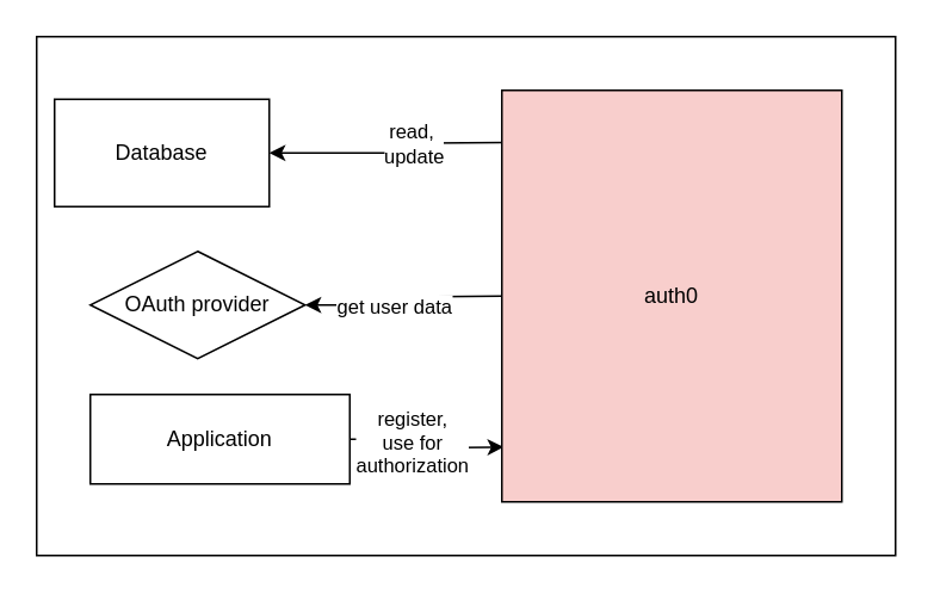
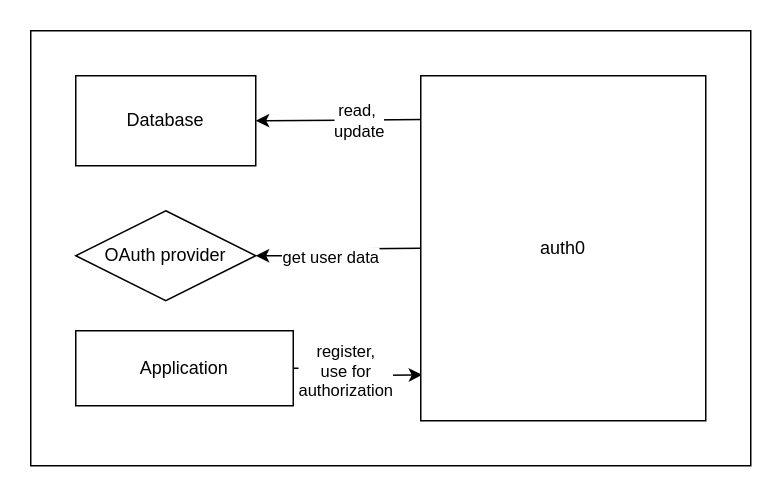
  <mxCell id="0" />
  <mxCell id="1" parent="0" />
  <mxCell id="2" value="" style="rounded=0;whiteSpace=wrap;html=1;" parent="1" vertex="1"><mxGeometry x="20" y="20" width="480" height="290" as="geometry" /></mxCell>
  <mxCell id="3" style="edgeStyle=orthogonalEdgeStyle;rounded=0;orthogonalLoop=1;jettySize=auto;html=1;exitX=0.007;exitY=0.127;exitDx=0;exitDy=0;entryX=1;entryY=0.5;entryDx=0;entryDy=0;exitPerimeter=0;" edge="1" parent="1" target="7"><mxGeometry relative="1" as="geometry"><mxPoint x="281.33" y="79.21" as="sourcePoint" /><mxPoint x="210" y="165" as="targetPoint" /></mxGeometry></mxCell>
  <mxCell id="4" value="read,&amp;nbsp;&lt;div&gt;update&lt;/div&gt;" style="edgeLabel;html=1;align=center;verticalAlign=middle;resizable=0;points=[];" vertex="1" connectable="0" parent="3"><mxGeometry x="-0.366" y="2" relative="1" as="geometry"><mxPoint x="-8" y="-2" as="offset" /></mxGeometry></mxCell>
  <mxCell id="5" style="edgeStyle=orthogonalEdgeStyle;rounded=0;orthogonalLoop=1;jettySize=auto;html=1;exitX=0;exitY=0.5;exitDx=0;exitDy=0;entryX=1;entryY=0.5;entryDx=0;entryDy=0;" edge="1" parent="1" target="8"><mxGeometry relative="1" as="geometry"><mxPoint x="280" y="165" as="sourcePoint" /></mxGeometry></mxCell>
  <mxCell id="6" value="get user data" style="edgeLabel;html=1;align=center;verticalAlign=middle;resizable=0;points=[];" vertex="1" connectable="0" parent="5"><mxGeometry x="0.293" y="2" relative="1" as="geometry"><mxPoint x="9" y="-2" as="offset" /></mxGeometry></mxCell>
- <mxCell id="7" value="Database" style="rounded=0;whiteSpace=wrap;html=1;" vertex="1" parent="1"><mxGeometry x="30" y="55" width="120" height="60" as="geometry" /></mxCell>
+ <mxCell id="7" value="Database" style="rounded=0;whiteSpace=wrap;html=1;" vertex="1" parent="1"><mxGeometry x="50" y="50" width="120" height="60" as="geometry" /></mxCell>
  <mxCell id="8" value="OAuth provider" style="rhombus;whiteSpace=wrap;html=1;" vertex="1" parent="1"><mxGeometry x="50" y="140" width="120" height="60" as="geometry" /></mxCell>
  <mxCell id="9" value="Application" style="rounded=0;whiteSpace=wrap;html=1;" vertex="1" parent="1"><mxGeometry x="50" y="220" width="145" height="50" as="geometry" /></mxCell>
  <mxCell id="10" style="edgeStyle=orthogonalEdgeStyle;rounded=0;orthogonalLoop=1;jettySize=auto;html=1;exitX=1;exitY=0.5;exitDx=0;exitDy=0;entryX=0.005;entryY=0.867;entryDx=0;entryDy=0;entryPerimeter=0;" edge="1" parent="1" source="9"><mxGeometry relative="1" as="geometry"><mxPoint x="280.95" y="249.41" as="targetPoint" /></mxGeometry></mxCell>
  <mxCell id="11" value="register,&lt;div style=&quot;font-size: 11px;&quot;&gt;use for&lt;/div&gt;&lt;div style=&quot;font-size: 11px;&quot;&gt;authorization&lt;/div&gt;" style="edgeLabel;html=1;align=center;verticalAlign=middle;resizable=0;points=[];fontSize=11;" vertex="1" connectable="0" parent="10"><mxGeometry x="-0.246" y="-1" relative="1" as="geometry"><mxPoint as="offset" /></mxGeometry></mxCell>
- <mxCell id="12" value="auth0" style="rounded=0;whiteSpace=wrap;html=1;fillColor=#f8cecc;" vertex="1" parent="1"><mxGeometry x="280" y="50" width="190" height="230" as="geometry" /></mxCell>
+ <mxCell id="12" value="auth0" style="rounded=0;whiteSpace=wrap;html=1;" vertex="1" parent="1"><mxGeometry x="280" y="50" width="190" height="230" as="geometry" /></mxCell>
